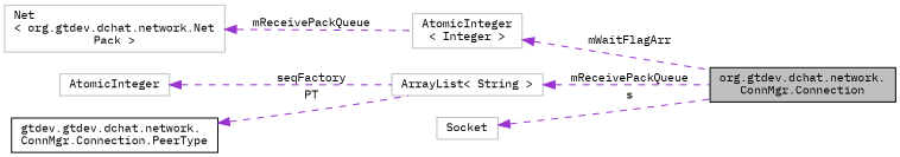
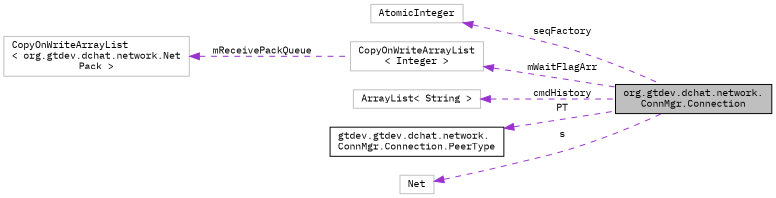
  digraph {
    fontname="IBM Plex Mono"
    rankdir=LR
    node [color=grey75 fillcolor=white fontname="IBM Plex Mono" fontsize=10 shape=record style=filled]
    edge [color=darkorchid3 dir=back fontname="IBM Plex Mono" fontsize=10 labelfontname=Helvetica labelfontsize=10 style=dashed]
    n1 [color=black fillcolor=grey75 fontcolor=black height=0.2 label="org.gtdev.dchat.network.\lConnMgr.Connection" width=0.4]
    n2 [height=0.2 label=AtomicInteger width=0.4]
-   n3 [height=0.2 label="AtomicInteger\l\< Integer \>" width=0.4]
+   n3 [height=0.2 label="CopyOnWriteArrayList\l\< Integer \>" width=0.4]
    n4 [height=0.2 label="ArrayList\< String \>" width=0.4]
    n5 [color=black height=0.2 label="gtdev.gtdev.dchat.network.\lConnMgr.Connection.PeerType" width=0.4]
-   n6 [height=0.2 label=Socket width=0.4]
-   n7 [height=0.2 label="Net\l\< org.gtdev.dchat.network.Net\lPack \>" width=0.4]
-   n2 -> n4 [label=" seqFactory"]
+   n6 [height=0.2 label=Net width=0.4]
+   n7 [height=0.2 label="CopyOnWriteArrayList\l\< org.gtdev.dchat.network.Net\lPack \>" width=0.4]
+   n2 -> n1 [label=" seqFactory"]
    n3 -> n1 [label=" mWaitFlagArr"]
-   n4 -> n1 [label=" mReceivePackQueue"]
-   n5 -> n4 [label=" PT"]
+   n4 -> n1 [label=" cmdHistory"]
+   n5 -> n1 [label=" PT"]
    n6 -> n1 [label=" s"]
    n7 -> n3 [label=" mReceivePackQueue"]
  }
